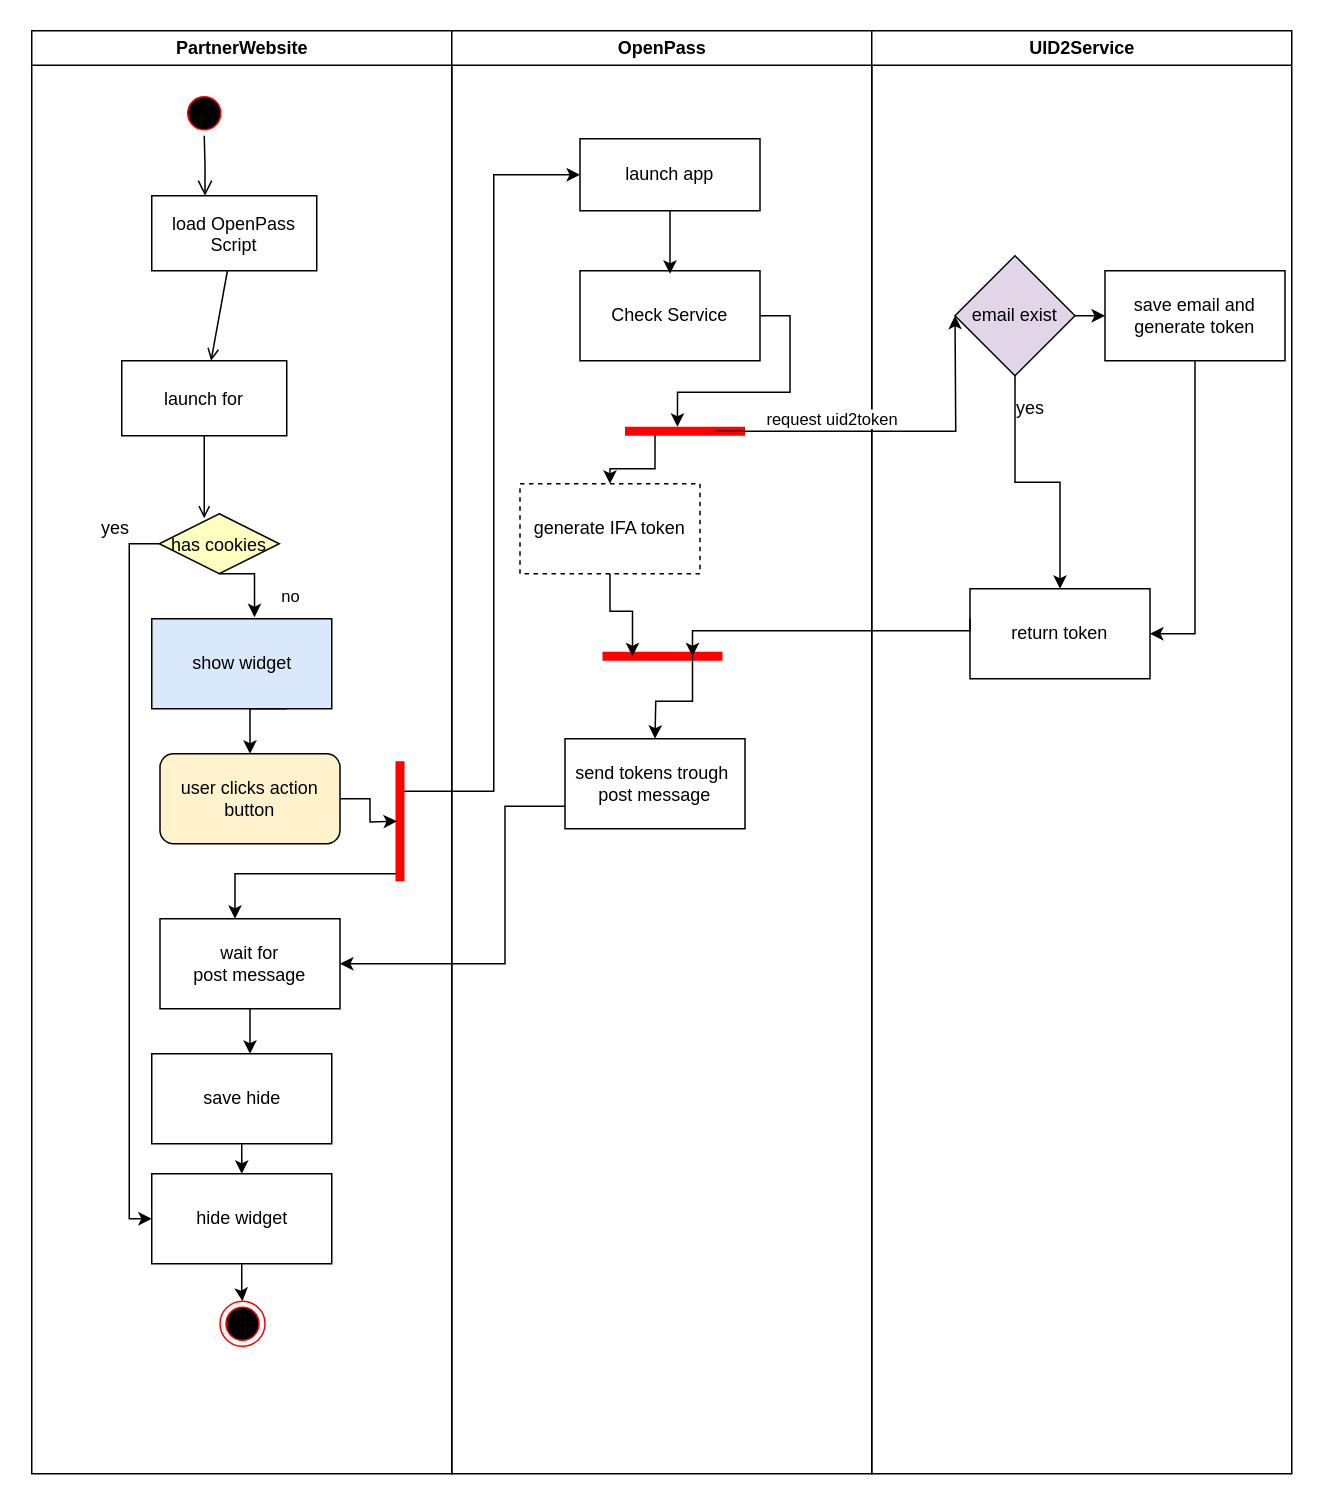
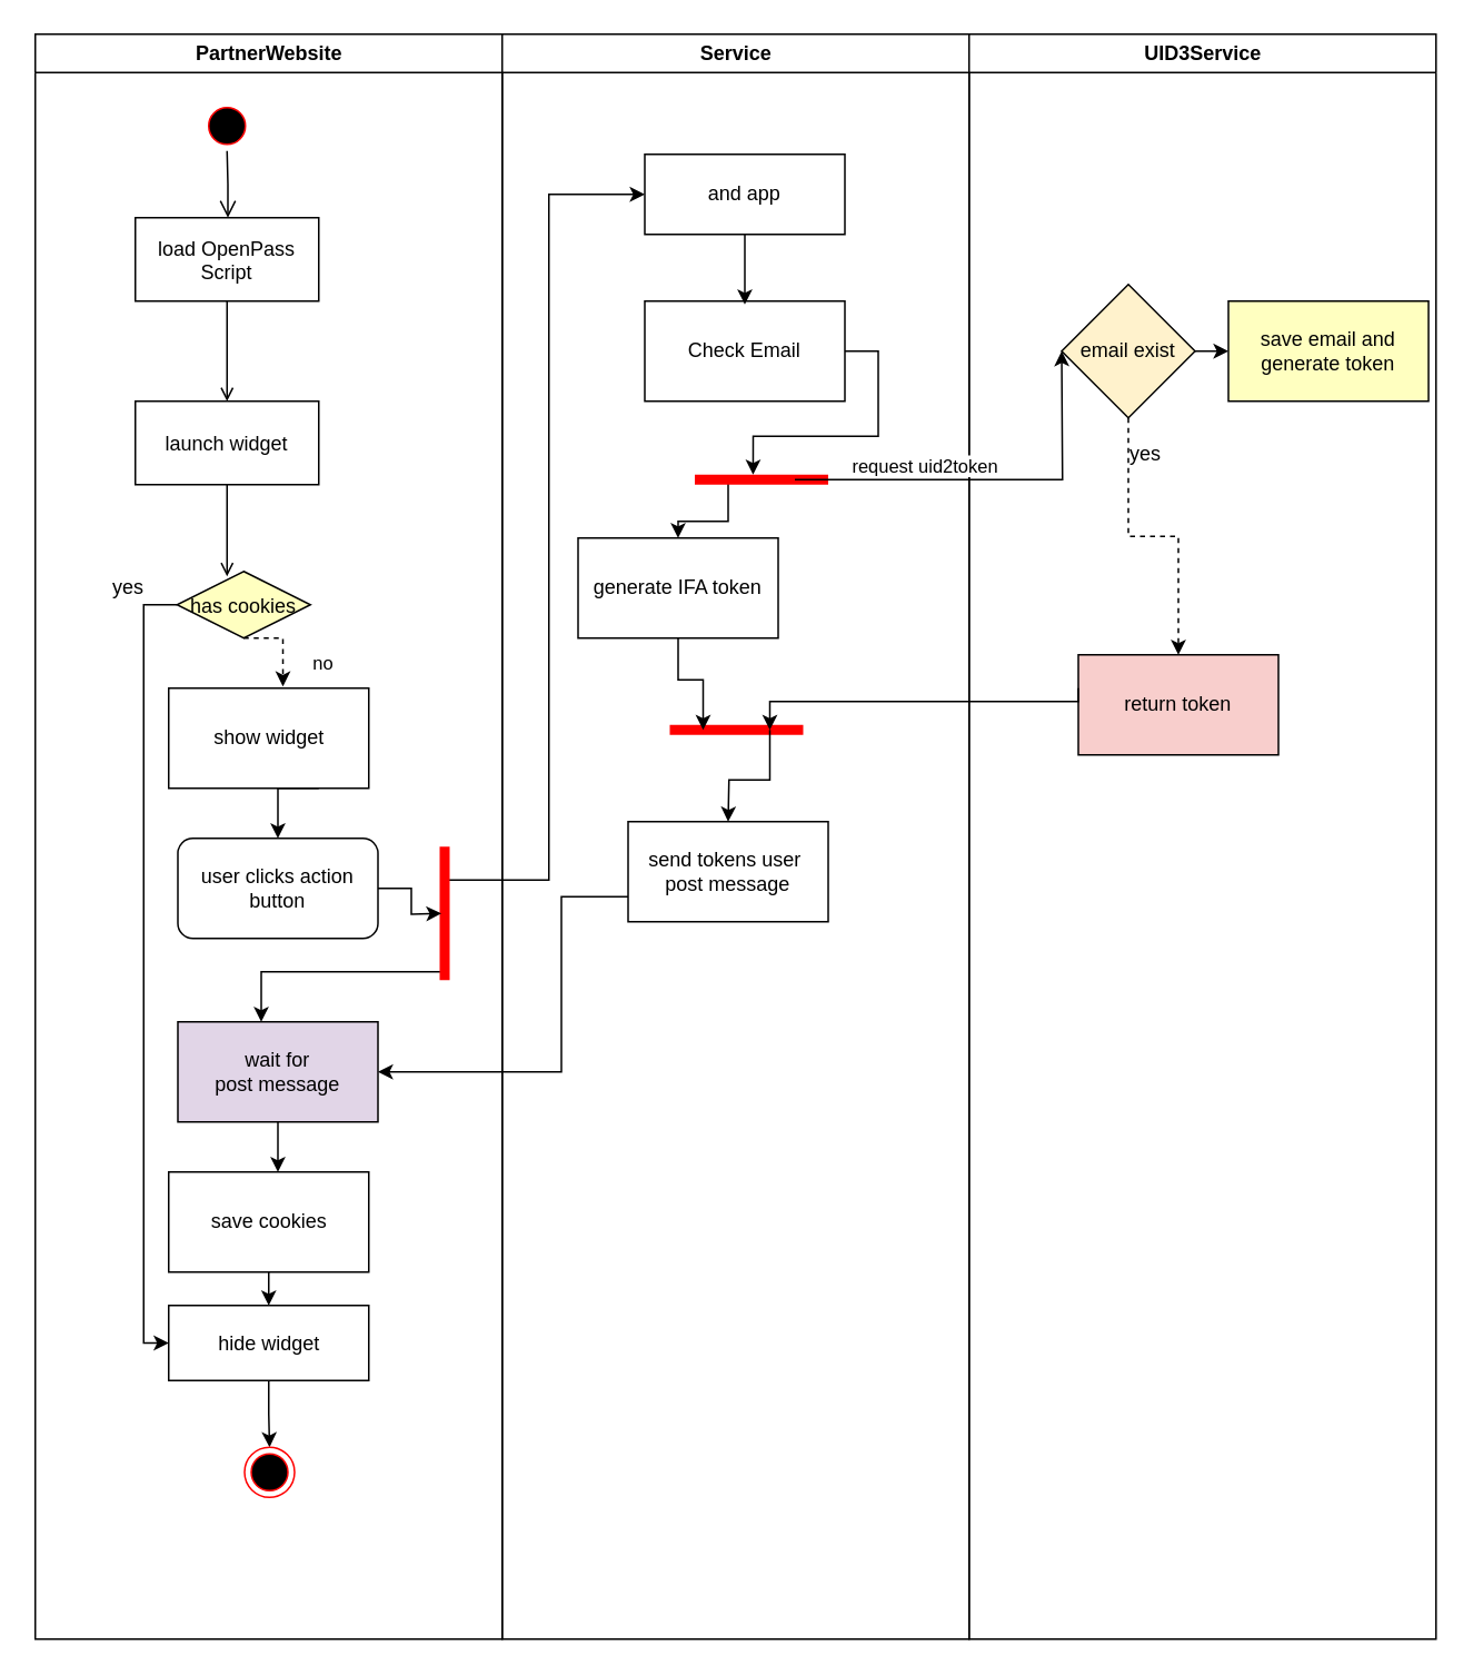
  <mxCell id="0" />
  <mxCell id="1" parent="0" />
  <mxCell id="2" value="PartnerWebsite" style="swimlane;whiteSpace=wrap" parent="1" vertex="1"><mxGeometry x="20.5" y="20" width="280" height="962" as="geometry" /></mxCell>
  <mxCell id="3" value="" style="ellipse;shape=startState;fillColor=#000000;strokeColor=#ff0000;" parent="2" vertex="1"><mxGeometry x="100" y="40" width="30" height="30" as="geometry" /></mxCell>
  <mxCell id="4" value="" style="edgeStyle=elbowEdgeStyle;elbow=horizontal;verticalAlign=bottom;endArrow=open;endSize=8;endFill=1;rounded=0" parent="2" source="3" target="5" edge="1"><mxGeometry x="100" y="40" as="geometry"><mxPoint x="115" y="110" as="targetPoint" /></mxGeometry></mxCell>
- <mxCell id="5" value="load OpenPass &#10;Script" style="" parent="2" vertex="1"><mxGeometry x="80" y="110" width="110" height="50" as="geometry" /></mxCell>
- <mxCell id="6" value="launch for" style="" parent="2" vertex="1"><mxGeometry x="60" y="220" width="110" height="50" as="geometry" /></mxCell>
+ <mxCell id="5" value="load OpenPass &#10;Script" style="" parent="2" vertex="1"><mxGeometry x="60" y="110" width="110" height="50" as="geometry" /></mxCell>
+ <mxCell id="6" value="launch widget" style="" parent="2" vertex="1"><mxGeometry x="60" y="220" width="110" height="50" as="geometry" /></mxCell>
  <mxCell id="7" value="" style="endArrow=open;endFill=1;rounded=0" parent="2" source="5" target="6" edge="1"><mxGeometry relative="1" as="geometry" /></mxCell>
  <mxCell id="8" value="" style="endArrow=open;endFill=1;rounded=0" parent="2" source="6" edge="1"><mxGeometry relative="1" as="geometry"><mxPoint x="115" y="325" as="targetPoint" /></mxGeometry></mxCell>
  <mxCell id="9" value="has cookies" style="rhombus;fillColor=#ffffc0;" vertex="1" parent="2"><mxGeometry x="85" y="322" width="80" height="40" as="geometry" /></mxCell>
- <mxCell id="10" value="user clicks action button" style="rounded=1;whiteSpace=wrap;html=1;fillColor=#fff2cc;" vertex="1" parent="2"><mxGeometry x="85.5" y="482" width="120" height="60" as="geometry" /></mxCell>
+ <mxCell id="10" value="user clicks action button" style="rounded=1;whiteSpace=wrap;html=1;" vertex="1" parent="2"><mxGeometry x="85.5" y="482" width="120" height="60" as="geometry" /></mxCell>
  <mxCell id="11" style="edgeStyle=orthogonalEdgeStyle;rounded=0;orthogonalLoop=1;jettySize=auto;html=1;exitX=0.5;exitY=1;exitDx=0;exitDy=0;entryX=0.5;entryY=0;entryDx=0;entryDy=0;" edge="1" parent="2" source="12" target="13"><mxGeometry relative="1" as="geometry" /></mxCell>
- <mxCell id="12" value="save hide" style="whiteSpace=wrap;html=1;" vertex="1" parent="2"><mxGeometry x="80" y="682" width="120" height="60" as="geometry" /></mxCell>
- <mxCell id="13" value="hide widget" style="whiteSpace=wrap;html=1;" vertex="1" parent="2"><mxGeometry x="80" y="762" width="120" height="60" as="geometry" /></mxCell>
+ <mxCell id="12" value="save cookies" style="whiteSpace=wrap;html=1;" vertex="1" parent="2"><mxGeometry x="80" y="682" width="120" height="60" as="geometry" /></mxCell>
+ <mxCell id="13" value="hide widget" style="whiteSpace=wrap;html=1;" vertex="1" parent="2"><mxGeometry x="80" y="762" width="120" height="45" as="geometry" /></mxCell>
  <mxCell id="14" style="edgeStyle=orthogonalEdgeStyle;rounded=0;orthogonalLoop=1;jettySize=auto;html=1;exitX=0;exitY=0.5;exitDx=0;exitDy=0;entryX=0;entryY=0.5;entryDx=0;entryDy=0;" edge="1" parent="2" source="9" target="13"><mxGeometry relative="1" as="geometry"><mxPoint x="45.5" y="412" as="targetPoint" /></mxGeometry></mxCell>
- <mxCell id="15" value="show widget" style="whiteSpace=wrap;html=1;fillColor=#dae8fc;" vertex="1" parent="2"><mxGeometry x="80" y="392" width="120" height="60" as="geometry" /></mxCell>
- <mxCell id="16" style="edgeStyle=orthogonalEdgeStyle;rounded=0;orthogonalLoop=1;jettySize=auto;html=1;exitX=0.5;exitY=1;exitDx=0;exitDy=0;entryX=0.571;entryY=-0.017;entryDx=0;entryDy=0;entryPerimeter=0;" edge="1" parent="2" source="9" target="15"><mxGeometry relative="1" as="geometry"><mxPoint x="115.5" y="402" as="targetPoint" /></mxGeometry></mxCell>
+ <mxCell id="15" value="show widget" style="whiteSpace=wrap;html=1;" vertex="1" parent="2"><mxGeometry x="80" y="392" width="120" height="60" as="geometry" /></mxCell>
+ <mxCell id="16" style="edgeStyle=orthogonalEdgeStyle;rounded=0;orthogonalLoop=1;jettySize=auto;html=1;exitX=0.5;exitY=1;exitDx=0;exitDy=0;entryX=0.571;entryY=-0.017;entryDx=0;entryDy=0;entryPerimeter=0;dashed=1;" edge="1" parent="2" source="9" target="15"><mxGeometry relative="1" as="geometry"><mxPoint x="115.5" y="402" as="targetPoint" /></mxGeometry></mxCell>
  <mxCell id="17" value="no" style="edgeLabel;html=1;align=center;verticalAlign=middle;resizable=0;points=[];" vertex="1" connectable="0" parent="16"><mxGeometry x="0.012" y="11" relative="1" as="geometry"><mxPoint x="12" y="11" as="offset" /></mxGeometry></mxCell>
- <mxCell id="18" value="OpenPass" style="swimlane;whiteSpace=wrap" parent="1" vertex="1"><mxGeometry x="300.5" y="20" width="280" height="962" as="geometry" /></mxCell>
- <mxCell id="19" value="launch app" style="whiteSpace=wrap;html=1;" vertex="1" parent="18"><mxGeometry x="85.5" y="72" width="120" height="48" as="geometry" /></mxCell>
- <mxCell id="20" value="Check Service" style="whiteSpace=wrap;html=1;" vertex="1" parent="18"><mxGeometry x="85.5" y="160" width="120" height="60" as="geometry" /></mxCell>
+ <mxCell id="18" value="Service" style="swimlane;whiteSpace=wrap" parent="1" vertex="1"><mxGeometry x="300.5" y="20" width="280" height="962" as="geometry" /></mxCell>
+ <mxCell id="19" value="and app" style="whiteSpace=wrap;html=1;" vertex="1" parent="18"><mxGeometry x="85.5" y="72" width="120" height="48" as="geometry" /></mxCell>
+ <mxCell id="20" value="Check Email" style="whiteSpace=wrap;html=1;" vertex="1" parent="18"><mxGeometry x="85.5" y="160" width="120" height="60" as="geometry" /></mxCell>
  <mxCell id="21" style="edgeStyle=orthogonalEdgeStyle;rounded=0;orthogonalLoop=1;jettySize=auto;html=1;exitX=0.75;exitY=0.5;exitDx=0;exitDy=0;exitPerimeter=0;entryX=0.5;entryY=0;entryDx=0;entryDy=0;" edge="1" parent="18" source="22" target="24"><mxGeometry relative="1" as="geometry" /></mxCell>
  <mxCell id="22" value="" style="shape=line;html=1;strokeWidth=6;strokeColor=#ff0000;rotation=-180;" vertex="1" parent="18"><mxGeometry x="115.5" y="262" width="80" height="10" as="geometry" /></mxCell>
  <mxCell id="23" style="edgeStyle=orthogonalEdgeStyle;rounded=0;orthogonalLoop=1;jettySize=auto;html=1;exitX=1;exitY=0.5;exitDx=0;exitDy=0;entryX=0.563;entryY=0.8;entryDx=0;entryDy=0;entryPerimeter=0;" edge="1" parent="18" source="20" target="22"><mxGeometry relative="1" as="geometry"><mxPoint x="225.5" y="190" as="targetPoint" /></mxGeometry></mxCell>
- <mxCell id="24" value="generate IFA token" style="whiteSpace=wrap;html=1;dashed=1;" vertex="1" parent="18"><mxGeometry x="45.5" y="302" width="120" height="60" as="geometry" /></mxCell>
+ <mxCell id="24" value="generate IFA token" style="whiteSpace=wrap;html=1;" vertex="1" parent="18"><mxGeometry x="45.5" y="302" width="120" height="60" as="geometry" /></mxCell>
  <mxCell id="25" value="" style="shape=line;html=1;strokeWidth=6;strokeColor=#ff0000;rotation=-180;" vertex="1" parent="18"><mxGeometry x="100.5" y="412" width="80" height="10" as="geometry" /></mxCell>
  <mxCell id="26" style="edgeStyle=orthogonalEdgeStyle;rounded=0;orthogonalLoop=1;jettySize=auto;html=1;exitX=0.5;exitY=1;exitDx=0;exitDy=0;entryX=0.75;entryY=0.5;entryDx=0;entryDy=0;entryPerimeter=0;" edge="1" parent="18" source="24" target="25"><mxGeometry relative="1" as="geometry" /></mxCell>
- <mxCell id="27" value="send tokens trough&amp;nbsp;&lt;br&gt;post message" style="whiteSpace=wrap;html=1;" vertex="1" parent="18"><mxGeometry x="75.5" y="472" width="120" height="60" as="geometry" /></mxCell>
- <mxCell id="28" value="UID2Service" style="swimlane;whiteSpace=wrap;startSize=23;" parent="1" vertex="1"><mxGeometry x="580.5" y="20" width="280" height="962" as="geometry" /></mxCell>
- <mxCell id="29" value="email exist" style="rhombus;whiteSpace=wrap;html=1;fillColor=#e1d5e7;" vertex="1" parent="28"><mxGeometry x="55.5" y="150" width="80" height="80" as="geometry" /></mxCell>
- <mxCell id="30" value="return token" style="whiteSpace=wrap;html=1;" vertex="1" parent="28"><mxGeometry x="65.5" y="372" width="120" height="60" as="geometry" /></mxCell>
- <mxCell id="31" style="edgeStyle=orthogonalEdgeStyle;rounded=0;orthogonalLoop=1;jettySize=auto;html=1;exitX=0.5;exitY=1;exitDx=0;exitDy=0;entryX=1;entryY=0.5;entryDx=0;entryDy=0;" edge="1" parent="28" source="32" target="30"><mxGeometry relative="1" as="geometry" /></mxCell>
- <mxCell id="32" value="save email and generate token" style="whiteSpace=wrap;html=1;" vertex="1" parent="28"><mxGeometry x="155.5" y="160" width="120" height="60" as="geometry" /></mxCell>
- <mxCell id="33" style="edgeStyle=orthogonalEdgeStyle;rounded=0;orthogonalLoop=1;jettySize=auto;html=1;exitX=0.5;exitY=1;exitDx=0;exitDy=0;" edge="1" parent="28" source="29" target="30"><mxGeometry relative="1" as="geometry"><mxPoint x="95.5" y="282" as="targetPoint" /></mxGeometry></mxCell>
+ <mxCell id="27" value="send tokens user&amp;nbsp;&lt;br&gt;post message" style="whiteSpace=wrap;html=1;" vertex="1" parent="18"><mxGeometry x="75.5" y="472" width="120" height="60" as="geometry" /></mxCell>
+ <mxCell id="28" value="UID3Service" style="swimlane;whiteSpace=wrap;startSize=23;" parent="1" vertex="1"><mxGeometry x="580.5" y="20" width="280" height="962" as="geometry" /></mxCell>
+ <mxCell id="29" value="email exist" style="rhombus;whiteSpace=wrap;html=1;fillColor=#fff2cc;" vertex="1" parent="28"><mxGeometry x="55.5" y="150" width="80" height="80" as="geometry" /></mxCell>
+ <mxCell id="30" value="return token" style="whiteSpace=wrap;html=1;fillColor=#f8cecc;" vertex="1" parent="28"><mxGeometry x="65.5" y="372" width="120" height="60" as="geometry" /></mxCell>
+ <mxCell id="32" value="save email and generate token" style="whiteSpace=wrap;html=1;fillColor=#ffffc0;" vertex="1" parent="28"><mxGeometry x="155.5" y="160" width="120" height="60" as="geometry" /></mxCell>
+ <mxCell id="33" style="edgeStyle=orthogonalEdgeStyle;rounded=0;orthogonalLoop=1;jettySize=auto;html=1;exitX=0.5;exitY=1;exitDx=0;exitDy=0;dashed=1;" edge="1" parent="28" source="29" target="30"><mxGeometry relative="1" as="geometry"><mxPoint x="95.5" y="282" as="targetPoint" /></mxGeometry></mxCell>
  <mxCell id="34" value="yes" style="text;html=1;align=center;verticalAlign=middle;resizable=0;points=[];autosize=1;strokeColor=none;" vertex="1" parent="1"><mxGeometry x="61" y="342" width="30" height="20" as="geometry" /></mxCell>
  <mxCell id="35" style="edgeStyle=orthogonalEdgeStyle;rounded=0;orthogonalLoop=1;jettySize=auto;html=1;exitX=0.75;exitY=1;exitDx=0;exitDy=0;" edge="1" parent="1" source="15"><mxGeometry relative="1" as="geometry"><mxPoint x="166" y="502" as="targetPoint" /></mxGeometry></mxCell>
  <mxCell id="36" style="edgeStyle=orthogonalEdgeStyle;rounded=0;orthogonalLoop=1;jettySize=auto;html=1;exitX=0.5;exitY=1;exitDx=0;exitDy=0;" edge="1" parent="1" source="19"><mxGeometry relative="1" as="geometry"><mxPoint x="446" y="182" as="targetPoint" /></mxGeometry></mxCell>
  <mxCell id="37" style="edgeStyle=orthogonalEdgeStyle;rounded=0;orthogonalLoop=1;jettySize=auto;html=1;exitX=0.25;exitY=0.5;exitDx=0;exitDy=0;exitPerimeter=0;entryX=0;entryY=0.5;entryDx=0;entryDy=0;" edge="1" parent="1" source="39" target="19"><mxGeometry relative="1" as="geometry" /></mxCell>
  <mxCell id="38" style="edgeStyle=orthogonalEdgeStyle;rounded=0;orthogonalLoop=1;jettySize=auto;html=1;exitX=0.75;exitY=0.5;exitDx=0;exitDy=0;exitPerimeter=0;" edge="1" parent="1" source="39"><mxGeometry relative="1" as="geometry"><mxPoint x="156" y="612" as="targetPoint" /><Array as="points"><mxPoint x="266" y="582" /><mxPoint x="156" y="582" /></Array></mxGeometry></mxCell>
  <mxCell id="39" value="" style="shape=line;html=1;strokeWidth=6;strokeColor=#ff0000;rotation=90;" vertex="1" parent="1"><mxGeometry x="226" y="542" width="80" height="10" as="geometry" /></mxCell>
  <mxCell id="40" style="edgeStyle=orthogonalEdgeStyle;rounded=0;orthogonalLoop=1;jettySize=auto;html=1;exitX=1;exitY=0.5;exitDx=0;exitDy=0;" edge="1" parent="1" source="10"><mxGeometry relative="1" as="geometry"><mxPoint x="264" y="547" as="targetPoint" /></mxGeometry></mxCell>
  <mxCell id="41" style="edgeStyle=orthogonalEdgeStyle;rounded=0;orthogonalLoop=1;jettySize=auto;html=1;exitX=0.5;exitY=1;exitDx=0;exitDy=0;" edge="1" parent="1" source="42"><mxGeometry relative="1" as="geometry"><mxPoint x="166" y="702" as="targetPoint" /></mxGeometry></mxCell>
- <mxCell id="42" value="wait for &lt;br&gt;post message" style="whiteSpace=wrap;html=1;" vertex="1" parent="1"><mxGeometry x="106" y="612" width="120" height="60" as="geometry" /></mxCell>
+ <mxCell id="42" value="wait for &lt;br&gt;post message" style="whiteSpace=wrap;html=1;fillColor=#e1d5e7;" vertex="1" parent="1"><mxGeometry x="106" y="612" width="120" height="60" as="geometry" /></mxCell>
  <mxCell id="43" style="edgeStyle=orthogonalEdgeStyle;rounded=0;orthogonalLoop=1;jettySize=auto;html=1;exitX=0.25;exitY=0.5;exitDx=0;exitDy=0;exitPerimeter=0;" edge="1" parent="1" source="22"><mxGeometry relative="1" as="geometry"><mxPoint x="636" y="210" as="targetPoint" /><mxPoint x="536" y="132" as="sourcePoint" /></mxGeometry></mxCell>
  <mxCell id="44" value="request uid2token" style="edgeLabel;html=1;align=center;verticalAlign=middle;resizable=0;points=[];" vertex="1" connectable="0" parent="43"><mxGeometry x="-0.354" y="9" relative="1" as="geometry"><mxPoint as="offset" /></mxGeometry></mxCell>
  <mxCell id="45" value="yes" style="text;html=1;align=center;verticalAlign=middle;resizable=0;points=[];autosize=1;strokeColor=none;" vertex="1" parent="1"><mxGeometry x="671" y="262" width="30" height="20" as="geometry" /></mxCell>
  <mxCell id="46" style="edgeStyle=orthogonalEdgeStyle;rounded=0;orthogonalLoop=1;jettySize=auto;html=1;exitX=1;exitY=0.5;exitDx=0;exitDy=0;" edge="1" parent="1" source="29"><mxGeometry relative="1" as="geometry"><mxPoint x="736" y="210" as="targetPoint" /></mxGeometry></mxCell>
  <mxCell id="47" style="edgeStyle=orthogonalEdgeStyle;rounded=0;orthogonalLoop=1;jettySize=auto;html=1;entryX=0.25;entryY=0.5;entryDx=0;entryDy=0;entryPerimeter=0;" edge="1" parent="1" target="25"><mxGeometry relative="1" as="geometry"><mxPoint x="536" y="312" as="targetPoint" /><mxPoint x="646" y="412" as="sourcePoint" /><Array as="points"><mxPoint x="646" y="420" /><mxPoint x="461" y="420" /></Array></mxGeometry></mxCell>
  <mxCell id="48" style="edgeStyle=orthogonalEdgeStyle;rounded=0;orthogonalLoop=1;jettySize=auto;html=1;exitX=0.25;exitY=0.5;exitDx=0;exitDy=0;exitPerimeter=0;" edge="1" parent="1" source="25"><mxGeometry relative="1" as="geometry"><mxPoint x="436" y="492" as="targetPoint" /></mxGeometry></mxCell>
  <mxCell id="49" style="edgeStyle=orthogonalEdgeStyle;rounded=0;orthogonalLoop=1;jettySize=auto;html=1;exitX=0;exitY=0.75;exitDx=0;exitDy=0;entryX=1;entryY=0.5;entryDx=0;entryDy=0;" edge="1" parent="1" source="27" target="42"><mxGeometry relative="1" as="geometry"><Array as="points"><mxPoint x="336" y="537" /><mxPoint x="336" y="642" /></Array></mxGeometry></mxCell>
  <mxCell id="50" style="edgeStyle=orthogonalEdgeStyle;rounded=0;orthogonalLoop=1;jettySize=auto;html=1;exitX=0.5;exitY=1;exitDx=0;exitDy=0;" edge="1" parent="1" source="13" target="51"><mxGeometry relative="1" as="geometry"><mxPoint x="161" y="882" as="targetPoint" /></mxGeometry></mxCell>
  <mxCell id="51" value="" style="ellipse;html=1;shape=endState;fillColor=#000000;strokeColor=#ff0000;" vertex="1" parent="1"><mxGeometry x="146" y="867" width="30" height="30" as="geometry" /></mxCell>
